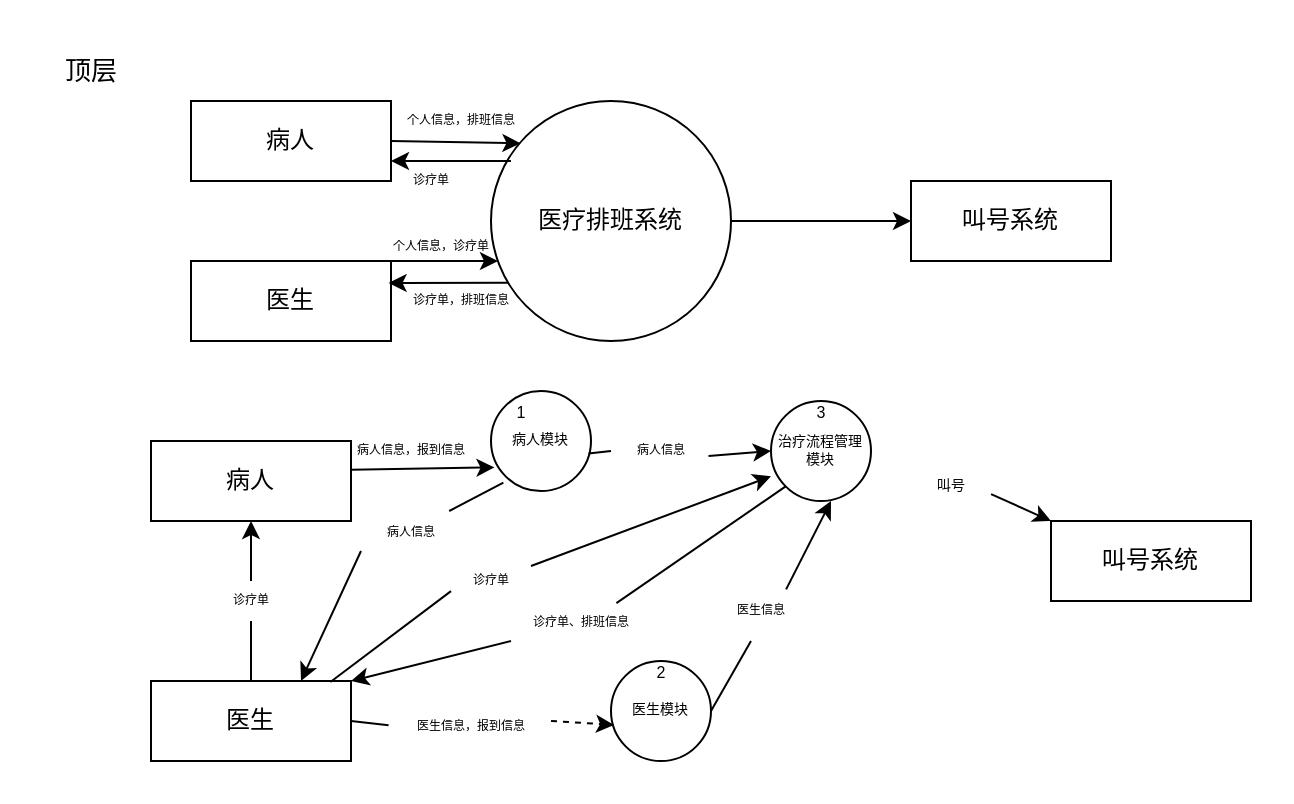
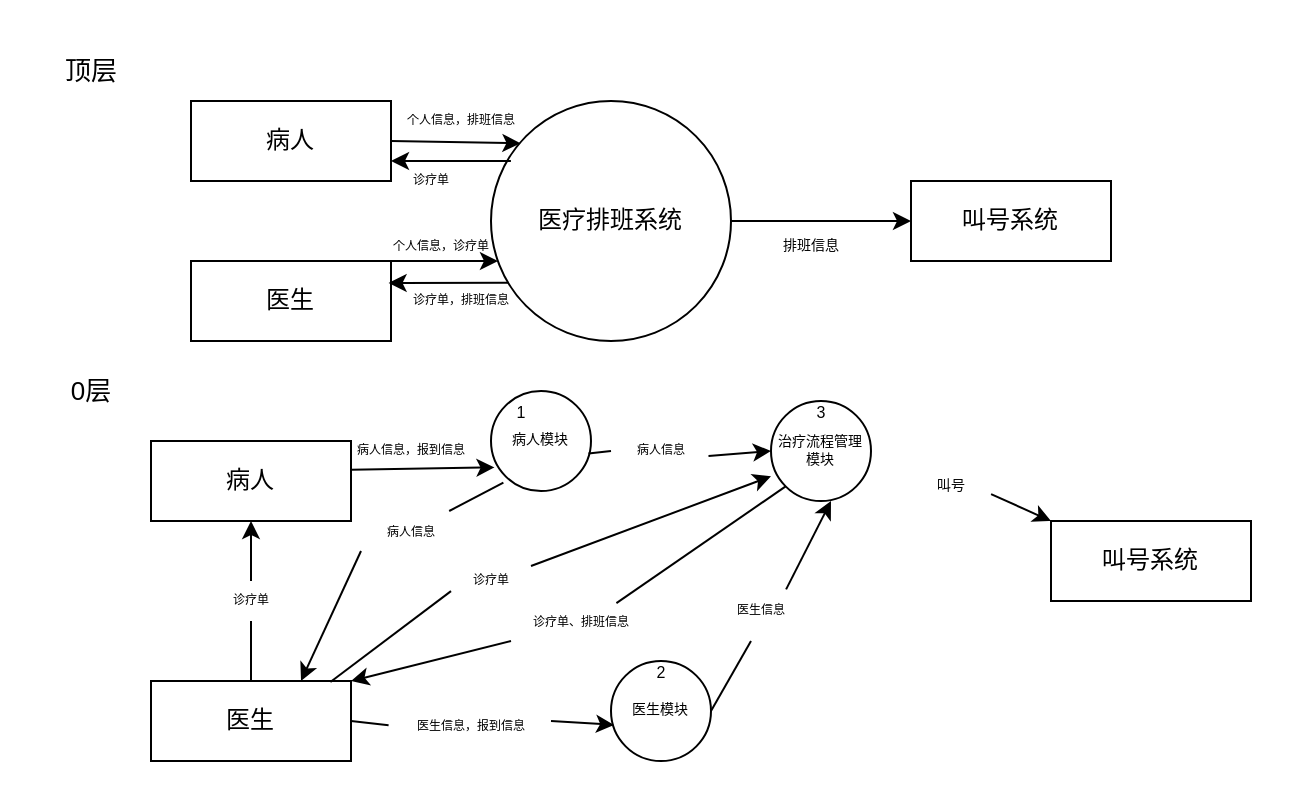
  <mxCell id="0" />
  <mxCell id="1" parent="0" />
  <mxCell id="2" style="edgeStyle=none;html=1;exitX=1;exitY=0.5;exitDx=0;exitDy=0;entryX=0.912;entryY=1.038;entryDx=0;entryDy=0;entryPerimeter=0;" parent="1" source="3" edge="1"><mxGeometry relative="1" as="geometry"><mxPoint x="259.72" y="71.14" as="targetPoint" /></mxGeometry></mxCell>
  <mxCell id="3" value="病人" style="rounded=0;whiteSpace=wrap;html=1;" parent="1" vertex="1"><mxGeometry x="95" y="50" width="100" height="40" as="geometry" /></mxCell>
  <mxCell id="4" style="edgeStyle=none;html=1;exitX=1;exitY=0;exitDx=0;exitDy=0;entryX=0.029;entryY=0.667;entryDx=0;entryDy=0;entryPerimeter=0;" parent="1" source="5" target="8" edge="1"><mxGeometry relative="1" as="geometry"><mxPoint x="245" y="110" as="targetPoint" /><Array as="points"><mxPoint x="225" y="130" /></Array></mxGeometry></mxCell>
  <mxCell id="5" value="医生" style="rounded=0;whiteSpace=wrap;html=1;" parent="1" vertex="1"><mxGeometry x="95" y="130" width="100" height="40" as="geometry" /></mxCell>
  <mxCell id="6" value="叫号系统" style="rounded=0;whiteSpace=wrap;html=1;" parent="1" vertex="1"><mxGeometry x="455" y="90" width="100" height="40" as="geometry" /></mxCell>
  <mxCell id="7" style="edgeStyle=none;html=1;exitX=1;exitY=0.5;exitDx=0;exitDy=0;entryX=0;entryY=0.5;entryDx=0;entryDy=0;" parent="1" source="8" target="6" edge="1"><mxGeometry relative="1" as="geometry" /></mxCell>
  <mxCell id="8" value="医疗排班系统" style="ellipse;whiteSpace=wrap;html=1;aspect=fixed;" parent="1" vertex="1"><mxGeometry x="245" y="50" width="120" height="120" as="geometry" /></mxCell>
  <mxCell id="9" value="" style="endArrow=classic;html=1;fontSize=8;entryX=1;entryY=0.75;entryDx=0;entryDy=0;exitX=0.083;exitY=0.25;exitDx=0;exitDy=0;exitPerimeter=0;" parent="1" source="8" target="3" edge="1"><mxGeometry width="50" height="50" relative="1" as="geometry"><mxPoint x="255" y="130" as="sourcePoint" /><mxPoint x="305" y="80" as="targetPoint" /></mxGeometry></mxCell>
  <mxCell id="10" value="" style="endArrow=classic;html=1;fontSize=8;exitX=0.072;exitY=0.757;exitDx=0;exitDy=0;exitPerimeter=0;entryX=0.988;entryY=0.275;entryDx=0;entryDy=0;entryPerimeter=0;" parent="1" source="8" target="5" edge="1"><mxGeometry width="50" height="50" relative="1" as="geometry"><mxPoint x="215" y="160" as="sourcePoint" /><mxPoint x="235" y="141" as="targetPoint" /></mxGeometry></mxCell>
  <mxCell id="11" value="&lt;font style=&quot;font-size: 13px;&quot;&gt;顶层&lt;/font&gt;" style="text;html=1;align=center;verticalAlign=middle;resizable=0;points=[];autosize=1;strokeColor=none;fillColor=none;fontSize=8;" parent="1" vertex="1"><mxGeometry x="20" y="20" width="50" height="30" as="geometry" /></mxCell>
+ <mxCell id="12" value="&lt;font style=&quot;font-size: 13px;&quot;&gt;0层&lt;/font&gt;" style="text;html=1;align=center;verticalAlign=middle;resizable=0;points=[];autosize=1;strokeColor=none;fillColor=none;fontSize=8;" parent="1" vertex="1"><mxGeometry x="25" y="180" width="40" height="30" as="geometry" /></mxCell>
+ <mxCell id="13" value="&lt;font style=&quot;font-size: 7px;&quot;&gt;排班信息&lt;/font&gt;" style="text;html=1;align=center;verticalAlign=middle;resizable=0;points=[];autosize=1;strokeColor=none;fillColor=none;fontSize=13;" parent="1" vertex="1"><mxGeometry x="380" y="105" width="50" height="30" as="geometry" /></mxCell>
  <mxCell id="14" value="&lt;font style=&quot;font-size: 6px;&quot;&gt;个人信息，诊疗单&lt;/font&gt;" style="text;html=1;align=center;verticalAlign=middle;resizable=0;points=[];autosize=1;strokeColor=none;fillColor=none;fontSize=13;" parent="1" vertex="1"><mxGeometry x="185" y="105" width="70" height="30" as="geometry" /></mxCell>
  <mxCell id="15" value="诊疗单，排班信息" style="text;html=1;align=center;verticalAlign=middle;resizable=0;points=[];autosize=1;strokeColor=none;fillColor=none;fontSize=6;" parent="1" vertex="1"><mxGeometry x="195" y="140" width="70" height="20" as="geometry" /></mxCell>
  <mxCell id="16" value="个人信息，排班信息" style="text;html=1;align=center;verticalAlign=middle;resizable=0;points=[];autosize=1;strokeColor=none;fillColor=none;fontSize=6;" parent="1" vertex="1"><mxGeometry x="190" y="50" width="80" height="20" as="geometry" /></mxCell>
  <mxCell id="17" value="诊疗单" style="text;html=1;align=center;verticalAlign=middle;resizable=0;points=[];autosize=1;strokeColor=none;fillColor=none;fontSize=6;" parent="1" vertex="1"><mxGeometry x="195" y="80" width="40" height="20" as="geometry" /></mxCell>
  <mxCell id="18" value="病人" style="rounded=0;whiteSpace=wrap;html=1;" parent="1" vertex="1"><mxGeometry x="75" y="220" width="100" height="40" as="geometry" /></mxCell>
  <mxCell id="19" style="edgeStyle=none;html=1;entryX=0;entryY=0.753;entryDx=0;entryDy=0;entryPerimeter=0;fontSize=8;startArrow=none;" edge="1" parent="1" source="38" target="28"><mxGeometry relative="1" as="geometry" /></mxCell>
  <mxCell id="20" value="医生" style="rounded=0;whiteSpace=wrap;html=1;" parent="1" vertex="1"><mxGeometry x="75" y="340" width="100" height="40" as="geometry" /></mxCell>
  <mxCell id="21" value="叫号系统" style="rounded=0;whiteSpace=wrap;html=1;" parent="1" vertex="1"><mxGeometry x="525" y="260" width="100" height="40" as="geometry" /></mxCell>
  <mxCell id="22" style="edgeStyle=none;html=1;exitX=0;exitY=1;exitDx=0;exitDy=0;fontSize=8;startArrow=none;entryX=0.75;entryY=0;entryDx=0;entryDy=0;" edge="1" parent="1" source="40" target="20"><mxGeometry relative="1" as="geometry"><mxPoint x="155" y="300" as="targetPoint" /></mxGeometry></mxCell>
  <mxCell id="23" value="病人模块" style="ellipse;whiteSpace=wrap;html=1;aspect=fixed;fontSize=7;" parent="1" vertex="1"><mxGeometry x="245" y="195" width="50" height="50" as="geometry" /></mxCell>
  <mxCell id="24" style="edgeStyle=none;html=1;exitX=0.751;exitY=-0.04;exitDx=0;exitDy=0;entryX=0.6;entryY=1;entryDx=0;entryDy=0;entryPerimeter=0;fontSize=8;startArrow=none;exitPerimeter=0;" edge="1" parent="1" source="48" target="28"><mxGeometry relative="1" as="geometry" /></mxCell>
  <mxCell id="25" value="医生模块" style="ellipse;whiteSpace=wrap;html=1;aspect=fixed;fontSize=7;" parent="1" vertex="1"><mxGeometry x="305" y="330" width="50" height="50" as="geometry" /></mxCell>
  <mxCell id="26" style="edgeStyle=none;html=1;exitX=0.5;exitY=0;exitDx=0;exitDy=0;entryX=0.5;entryY=1;entryDx=0;entryDy=0;fontSize=8;startArrow=none;" edge="1" parent="1" source="42" target="18"><mxGeometry relative="1" as="geometry" /></mxCell>
  <mxCell id="27" style="edgeStyle=none;html=1;exitX=0;exitY=1;exitDx=0;exitDy=0;entryX=1;entryY=0;entryDx=0;entryDy=0;fontSize=8;startArrow=none;" edge="1" parent="1" source="44" target="20"><mxGeometry relative="1" as="geometry" /></mxCell>
  <mxCell id="28" value="治疗流程管理模块" style="ellipse;whiteSpace=wrap;html=1;aspect=fixed;fontSize=7;" parent="1" vertex="1"><mxGeometry x="385" y="200" width="50" height="50" as="geometry" /></mxCell>
  <mxCell id="29" value="病人信息，报到信息" style="text;html=1;align=center;verticalAlign=middle;resizable=0;points=[];autosize=1;strokeColor=none;fillColor=none;fontSize=6;" vertex="1" parent="1"><mxGeometry x="165" y="215" width="80" height="20" as="geometry" /></mxCell>
  <mxCell id="30" style="edgeStyle=none;html=1;exitX=0.125;exitY=0.969;exitDx=0;exitDy=0;exitPerimeter=0;entryX=0.035;entryY=0.764;entryDx=0;entryDy=0;entryPerimeter=0;" edge="1" parent="1" source="29" target="23"><mxGeometry relative="1" as="geometry"><mxPoint x="235" y="230" as="targetPoint" /><mxPoint x="175" y="239.43" as="sourcePoint" /></mxGeometry></mxCell>
- <mxCell id="31" style="edgeStyle=none;html=1;exitX=1;exitY=0.5;exitDx=0;exitDy=0;entryX=0.031;entryY=0.639;entryDx=0;entryDy=0;entryPerimeter=0;startArrow=none;dashed=1;" edge="1" parent="1" source="46" target="25"><mxGeometry relative="1" as="geometry"><mxPoint x="239.72" y="320.57" as="targetPoint" /><mxPoint x="175" y="319.43" as="sourcePoint" /></mxGeometry></mxCell>
+ <mxCell id="31" style="edgeStyle=none;html=1;exitX=1;exitY=0.5;exitDx=0;exitDy=0;entryX=0.031;entryY=0.639;entryDx=0;entryDy=0;entryPerimeter=0;startArrow=none;" edge="1" parent="1" source="46" target="25"><mxGeometry relative="1" as="geometry"><mxPoint x="239.72" y="320.57" as="targetPoint" /><mxPoint x="175" y="319.43" as="sourcePoint" /></mxGeometry></mxCell>
  <mxCell id="32" value="&lt;font style=&quot;font-size: 8px;&quot;&gt;1&lt;/font&gt;" style="text;html=1;align=center;verticalAlign=middle;resizable=0;points=[];autosize=1;strokeColor=none;fillColor=none;" vertex="1" parent="1"><mxGeometry x="245" y="190" width="30" height="30" as="geometry" /></mxCell>
  <mxCell id="33" value="&lt;font style=&quot;font-size: 8px;&quot;&gt;2&lt;/font&gt;" style="text;html=1;align=center;verticalAlign=middle;resizable=0;points=[];autosize=1;strokeColor=none;fillColor=none;" vertex="1" parent="1"><mxGeometry x="315" y="320" width="30" height="30" as="geometry" /></mxCell>
  <mxCell id="34" value="&lt;span style=&quot;font-size: 8px;&quot;&gt;3&lt;/span&gt;" style="text;html=1;align=center;verticalAlign=middle;resizable=0;points=[];autosize=1;strokeColor=none;fillColor=none;" vertex="1" parent="1"><mxGeometry x="395" y="190" width="30" height="30" as="geometry" /></mxCell>
  <mxCell id="35" style="edgeStyle=none;html=1;exitX=1.001;exitY=0.719;exitDx=0;exitDy=0;entryX=0;entryY=0;entryDx=0;entryDy=0;exitPerimeter=0;startArrow=none;" edge="1" parent="1" source="51" target="21"><mxGeometry relative="1" as="geometry"><mxPoint x="365" y="255" as="sourcePoint" /><mxPoint x="455" y="255" as="targetPoint" /></mxGeometry></mxCell>
  <mxCell id="36" style="edgeStyle=none;html=1;exitX=0.975;exitY=0.624;exitDx=0;exitDy=0;entryX=0;entryY=0.5;entryDx=0;entryDy=0;exitPerimeter=0;startArrow=none;" edge="1" parent="1" source="50" target="28"><mxGeometry relative="1" as="geometry"><mxPoint x="349.72" y="225.57" as="targetPoint" /><mxPoint x="285" y="224.43" as="sourcePoint" /></mxGeometry></mxCell>
  <mxCell id="37" value="" style="edgeStyle=none;html=1;exitX=0.897;exitY=0.012;exitDx=0;exitDy=0;entryX=0;entryY=0.753;entryDx=0;entryDy=0;entryPerimeter=0;fontSize=8;endArrow=none;exitPerimeter=0;" edge="1" parent="1" source="20" target="38"><mxGeometry relative="1" as="geometry"><mxPoint x="150" y="300" as="sourcePoint" /><mxPoint x="345" y="237.65" as="targetPoint" /></mxGeometry></mxCell>
  <mxCell id="38" value="诊疗单" style="text;html=1;align=center;verticalAlign=middle;resizable=0;points=[];autosize=1;strokeColor=none;fillColor=none;fontSize=6;" vertex="1" parent="1"><mxGeometry x="225" y="280" width="40" height="20" as="geometry" /></mxCell>
  <mxCell id="39" value="" style="edgeStyle=none;html=1;exitX=0.124;exitY=0.916;exitDx=0;exitDy=0;fontSize=8;endArrow=none;exitPerimeter=0;" edge="1" parent="1" source="23" target="40"><mxGeometry relative="1" as="geometry"><mxPoint x="155" y="300" as="targetPoint" /><mxPoint x="242.322" y="242.678" as="sourcePoint" /></mxGeometry></mxCell>
  <mxCell id="40" value="&lt;font style=&quot;font-size: 6px;&quot;&gt;病人信息&lt;/font&gt;" style="text;html=1;align=center;verticalAlign=middle;resizable=0;points=[];autosize=1;strokeColor=none;fillColor=none;fontSize=8;" vertex="1" parent="1"><mxGeometry x="180" y="255" width="50" height="20" as="geometry" /></mxCell>
  <mxCell id="41" value="" style="edgeStyle=none;html=1;exitX=0.5;exitY=0;exitDx=0;exitDy=0;entryX=0.5;entryY=1;entryDx=0;entryDy=0;fontSize=8;endArrow=none;" edge="1" parent="1" source="20" target="42"><mxGeometry relative="1" as="geometry"><mxPoint x="125" y="300" as="sourcePoint" /><mxPoint x="125" y="260" as="targetPoint" /></mxGeometry></mxCell>
  <mxCell id="42" value="诊疗单" style="text;html=1;align=center;verticalAlign=middle;resizable=0;points=[];autosize=1;strokeColor=none;fillColor=none;fontSize=6;" vertex="1" parent="1"><mxGeometry x="105" y="290" width="40" height="20" as="geometry" /></mxCell>
  <mxCell id="43" value="" style="edgeStyle=none;html=1;exitX=0;exitY=1;exitDx=0;exitDy=0;entryX=0.753;entryY=0.052;entryDx=0;entryDy=0;entryPerimeter=0;fontSize=8;endArrow=none;" edge="1" parent="1" source="28" target="44"><mxGeometry relative="1" as="geometry"><mxPoint x="352.322" y="242.678" as="sourcePoint" /><mxPoint x="176.44" y="300.8" as="targetPoint" /></mxGeometry></mxCell>
  <mxCell id="44" value="&lt;font style=&quot;font-size: 6px;&quot;&gt;诊疗单、排班信息&lt;/font&gt;" style="text;html=1;align=center;verticalAlign=middle;resizable=0;points=[];autosize=1;strokeColor=none;fillColor=none;fontSize=8;" vertex="1" parent="1"><mxGeometry x="255" y="300" width="70" height="20" as="geometry" /></mxCell>
  <mxCell id="45" value="" style="edgeStyle=none;html=1;exitX=1;exitY=0.5;exitDx=0;exitDy=0;endArrow=none;entryX=-0.015;entryY=0.569;entryDx=0;entryDy=0;entryPerimeter=0;" edge="1" parent="1" source="20" target="46"><mxGeometry relative="1" as="geometry"><mxPoint x="195" y="350" as="targetPoint" /><mxPoint x="175" y="319.43" as="sourcePoint" /></mxGeometry></mxCell>
  <mxCell id="46" value="&lt;font style=&quot;font-size: 6px;&quot;&gt;医生信息，报到信息&lt;/font&gt;" style="text;html=1;align=center;verticalAlign=middle;resizable=0;points=[];autosize=1;strokeColor=none;fillColor=none;fontSize=13;" vertex="1" parent="1"><mxGeometry x="195" y="345" width="80" height="30" as="geometry" /></mxCell>
  <mxCell id="47" value="" style="edgeStyle=none;html=1;exitX=1;exitY=0.5;exitDx=0;exitDy=0;entryX=0.4;entryY=1.25;entryDx=0;entryDy=0;entryPerimeter=0;fontSize=8;endArrow=none;" edge="1" parent="1" source="25" target="48"><mxGeometry relative="1" as="geometry"><mxPoint x="355" y="355" as="sourcePoint" /><mxPoint x="415" y="250" as="targetPoint" /></mxGeometry></mxCell>
  <mxCell id="48" value="医生信息" style="text;html=1;align=center;verticalAlign=middle;resizable=0;points=[];autosize=1;strokeColor=none;fillColor=none;fontSize=6;" vertex="1" parent="1"><mxGeometry x="355" y="295" width="50" height="20" as="geometry" /></mxCell>
  <mxCell id="49" value="" style="edgeStyle=none;html=1;exitX=0.975;exitY=0.624;exitDx=0;exitDy=0;entryX=0;entryY=0.5;entryDx=0;entryDy=0;exitPerimeter=0;endArrow=none;" edge="1" parent="1" source="23" target="50"><mxGeometry relative="1" as="geometry"><mxPoint x="385" y="225" as="targetPoint" /><mxPoint x="293.75" y="226.2" as="sourcePoint" /></mxGeometry></mxCell>
  <mxCell id="50" value="病人信息" style="text;html=1;align=center;verticalAlign=middle;resizable=0;points=[];autosize=1;strokeColor=none;fillColor=none;fontSize=6;" vertex="1" parent="1"><mxGeometry x="305" y="215" width="50" height="20" as="geometry" /></mxCell>
  <mxCell id="51" value="&lt;span style=&quot;font-size: 7px;&quot;&gt;叫号&lt;/span&gt;" style="text;html=1;align=center;verticalAlign=middle;resizable=0;points=[];autosize=1;strokeColor=none;fillColor=none;fontSize=13;" vertex="1" parent="1"><mxGeometry x="455" y="225" width="40" height="30" as="geometry" /></mxCell>
